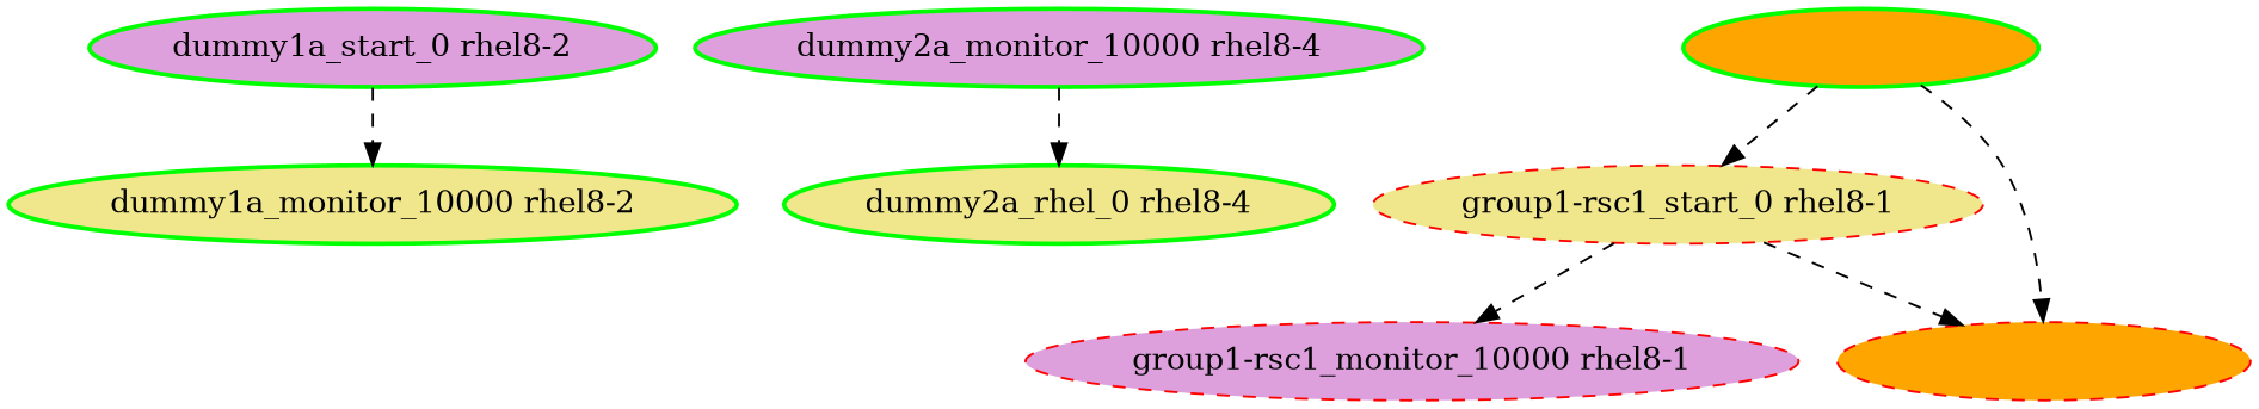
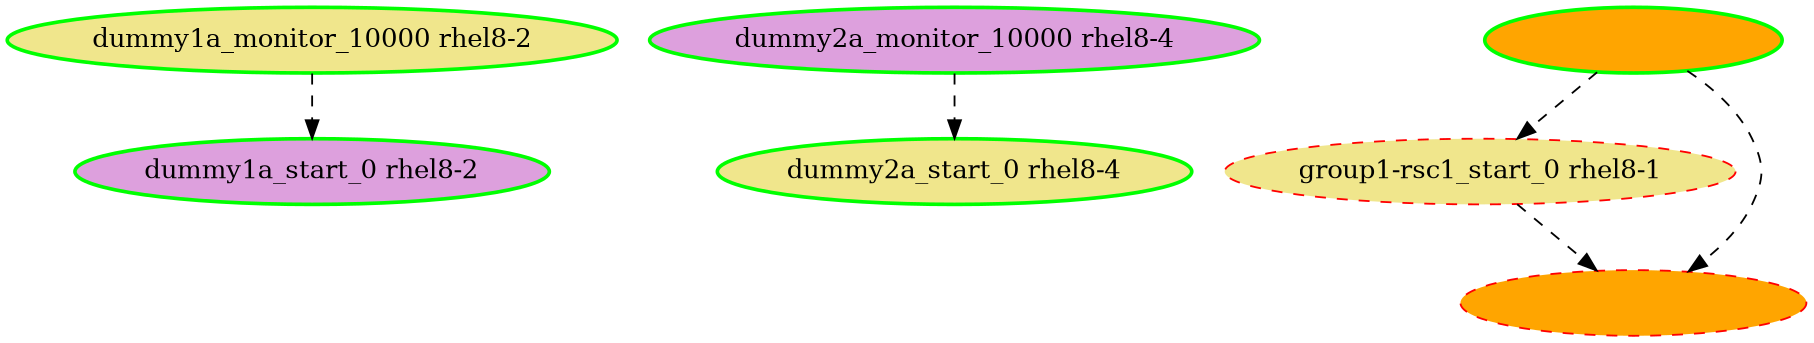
  digraph {
    node [color=green fillcolor=khaki fontcolor=black style="bold,filled"]
    edge [style=dashed]
    "dummy1a_monitor_10000 rhel8-2"
    "dummy1a_start_0 rhel8-2" [fillcolor=plum]
    "dummy2a_monitor_10000 rhel8-4" [fillcolor=plum]
-   "dummy2a_start_0 rhel8-4" [label="dummy2a_rhel_0 rhel8-4"]
-   "group1-rsc1_monitor_10000 rhel8-1" [color=red fillcolor=plum style="dashed,filled"]
+   "dummy2a_start_0 rhel8-4"
    "group1-rsc1_start_0 rhel8-1" [color=red style="dashed,filled"]
    group1_running_0 [color=red fillcolor=orange fontcolor=orange style="dashed,filled"]
    group1_start_0 [fillcolor=orange fontcolor=orange]
-   "dummy1a_start_0 rhel8-2" -> "dummy1a_monitor_10000 rhel8-2"
+   "dummy1a_monitor_10000 rhel8-2" -> "dummy1a_start_0 rhel8-2"
    "dummy2a_monitor_10000 rhel8-4" -> "dummy2a_start_0 rhel8-4"
-   "group1-rsc1_start_0 rhel8-1" -> "group1-rsc1_monitor_10000 rhel8-1"
    "group1-rsc1_start_0 rhel8-1" -> group1_running_0
    group1_start_0 -> "group1-rsc1_start_0 rhel8-1"
    group1_start_0 -> group1_running_0
  }
